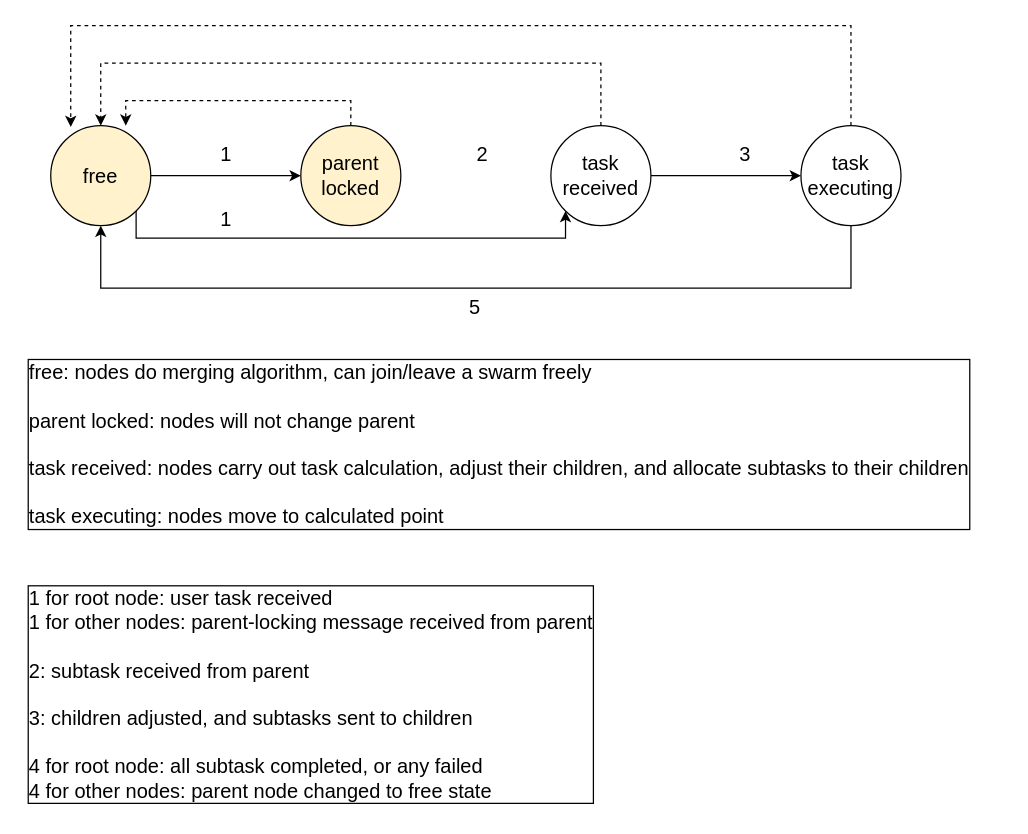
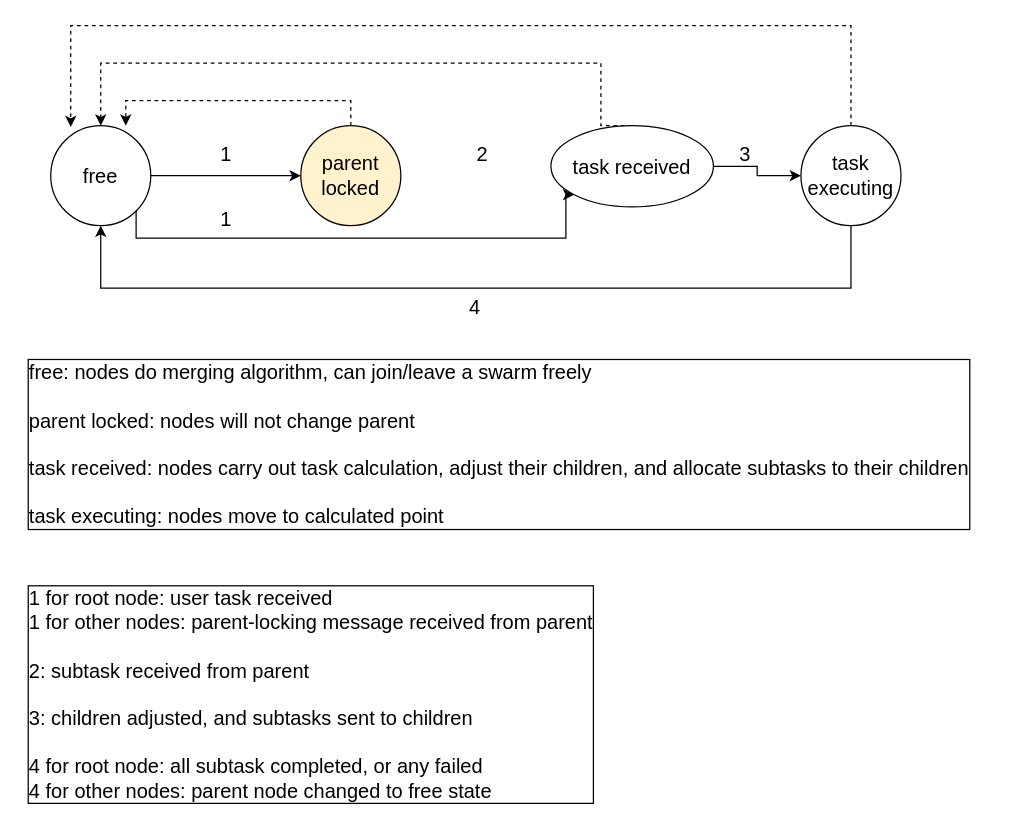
  <mxCell id="0" />
  <mxCell id="1" parent="0" />
  <mxCell id="2" style="edgeStyle=orthogonalEdgeStyle;rounded=0;orthogonalLoop=1;jettySize=auto;html=1;exitX=1;exitY=0.5;exitDx=0;exitDy=0;entryX=0;entryY=0.5;entryDx=0;entryDy=0;fontSize=16;" edge="1" parent="1" source="4" target="5"><mxGeometry relative="1" as="geometry" /></mxCell>
  <mxCell id="3" style="edgeStyle=orthogonalEdgeStyle;rounded=0;orthogonalLoop=1;jettySize=auto;html=1;exitX=1;exitY=1;exitDx=0;exitDy=0;entryX=0;entryY=1;entryDx=0;entryDy=0;fontSize=16;" edge="1" parent="1" source="4" target="8"><mxGeometry relative="1" as="geometry"><Array as="points"><mxPoint x="108" y="190" /><mxPoint x="452" y="190" /></Array></mxGeometry></mxCell>
- <mxCell id="4" value="free" style="ellipse;whiteSpace=wrap;html=1;aspect=fixed;fontSize=16;fillColor=#fff2cc;" vertex="1" parent="1"><mxGeometry x="40" y="100" width="80" height="80" as="geometry" /></mxCell>
+ <mxCell id="4" value="free" style="ellipse;whiteSpace=wrap;html=1;aspect=fixed;fontSize=16;" vertex="1" parent="1"><mxGeometry x="40" y="100" width="80" height="80" as="geometry" /></mxCell>
  <mxCell id="5" value="parent locked" style="ellipse;whiteSpace=wrap;html=1;aspect=fixed;fontSize=16;fillColor=#fff2cc;" vertex="1" parent="1"><mxGeometry x="240" y="100" width="80" height="80" as="geometry" /></mxCell>
  <mxCell id="6" style="edgeStyle=orthogonalEdgeStyle;rounded=0;orthogonalLoop=1;jettySize=auto;html=1;exitX=1;exitY=0.5;exitDx=0;exitDy=0;entryX=0;entryY=0.5;entryDx=0;entryDy=0;fontSize=16;" edge="1" parent="1" source="8" target="10"><mxGeometry relative="1" as="geometry" /></mxCell>
  <mxCell id="7" style="edgeStyle=orthogonalEdgeStyle;rounded=0;orthogonalLoop=1;jettySize=auto;html=1;exitX=0.5;exitY=0;exitDx=0;exitDy=0;entryX=0.5;entryY=0;entryDx=0;entryDy=0;dashed=1;fontSize=16;" edge="1" parent="1" source="8" target="4"><mxGeometry relative="1" as="geometry"><Array as="points"><mxPoint x="480" y="50" /><mxPoint x="80" y="50" /></Array></mxGeometry></mxCell>
- <mxCell id="8" value="task received" style="ellipse;whiteSpace=wrap;html=1;aspect=fixed;fontSize=16;" vertex="1" parent="1"><mxGeometry x="440" y="100" width="80" height="80" as="geometry" /></mxCell>
+ <mxCell id="8" value="task received" style="ellipse;whiteSpace=wrap;html=1;aspect=fixed;fontSize=16;" vertex="1" parent="1"><mxGeometry x="440" y="100" width="130" height="65" as="geometry" /></mxCell>
  <mxCell id="9" style="edgeStyle=orthogonalEdgeStyle;rounded=0;orthogonalLoop=1;jettySize=auto;html=1;exitX=0.5;exitY=1;exitDx=0;exitDy=0;entryX=0.5;entryY=1;entryDx=0;entryDy=0;fontSize=16;" edge="1" parent="1" source="10" target="4"><mxGeometry relative="1" as="geometry"><Array as="points"><mxPoint x="680" y="230" /><mxPoint x="80" y="230" /></Array></mxGeometry></mxCell>
  <mxCell id="10" value="task executing" style="ellipse;whiteSpace=wrap;html=1;aspect=fixed;fontSize=16;" vertex="1" parent="1"><mxGeometry x="640" y="100" width="80" height="80" as="geometry" /></mxCell>
  <mxCell id="11" value="1" style="text;html=1;align=center;verticalAlign=middle;resizable=0;points=[];autosize=1;strokeColor=none;fillColor=none;fontSize=16;" vertex="1" parent="1"><mxGeometry x="165" y="108" width="30" height="30" as="geometry" /></mxCell>
  <mxCell id="12" value="2" style="text;html=1;align=center;verticalAlign=middle;resizable=0;points=[];autosize=1;strokeColor=none;fillColor=none;fontSize=16;" vertex="1" parent="1"><mxGeometry x="370" y="108" width="30" height="30" as="geometry" /></mxCell>
  <mxCell id="13" value="3" style="text;html=1;align=center;verticalAlign=middle;resizable=0;points=[];autosize=1;strokeColor=none;fillColor=none;fontSize=16;" vertex="1" parent="1"><mxGeometry x="580" y="108" width="30" height="30" as="geometry" /></mxCell>
- <mxCell id="14" value="5" style="text;html=1;align=center;verticalAlign=middle;resizable=0;points=[];autosize=1;strokeColor=none;fillColor=none;fontSize=16;" vertex="1" parent="1"><mxGeometry x="364" y="230" width="30" height="30" as="geometry" /></mxCell>
+ <mxCell id="14" value="4" style="text;html=1;align=center;verticalAlign=middle;resizable=0;points=[];autosize=1;strokeColor=none;fillColor=none;fontSize=16;" vertex="1" parent="1"><mxGeometry x="364" y="230" width="30" height="30" as="geometry" /></mxCell>
  <mxCell id="15" style="edgeStyle=orthogonalEdgeStyle;rounded=0;orthogonalLoop=1;jettySize=auto;html=1;exitX=0.5;exitY=0;exitDx=0;exitDy=0;entryX=0.75;entryY=0;entryDx=0;entryDy=0;entryPerimeter=0;dashed=1;fontSize=16;" edge="1" parent="1" source="5" target="4"><mxGeometry relative="1" as="geometry" /></mxCell>
  <mxCell id="16" style="edgeStyle=orthogonalEdgeStyle;rounded=0;orthogonalLoop=1;jettySize=auto;html=1;exitX=0.5;exitY=0;exitDx=0;exitDy=0;entryX=0.2;entryY=0.013;entryDx=0;entryDy=0;entryPerimeter=0;dashed=1;fontSize=16;" edge="1" parent="1" source="10" target="4"><mxGeometry relative="1" as="geometry"><Array as="points"><mxPoint x="680" y="20" /><mxPoint x="56" y="20" /></Array></mxGeometry></mxCell>
  <mxCell id="17" value="1" style="text;html=1;align=center;verticalAlign=middle;resizable=0;points=[];autosize=1;strokeColor=none;fillColor=none;fontSize=16;" vertex="1" parent="1"><mxGeometry x="165" y="160" width="30" height="30" as="geometry" /></mxCell>
  <mxCell id="18" value="free: nodes do merging algorithm, can join/leave a swarm freely&lt;div style=&quot;font-size: 16px;&quot;&gt;&lt;br style=&quot;font-size: 16px;&quot;&gt;&lt;div style=&quot;font-size: 16px;&quot;&gt;parent locked: nodes will not change parent&lt;/div&gt;&lt;div style=&quot;font-size: 16px;&quot;&gt;&lt;br style=&quot;font-size: 16px;&quot;&gt;&lt;/div&gt;&lt;div style=&quot;font-size: 16px;&quot;&gt;task received: nodes&amp;nbsp;&lt;span style=&quot;font-size: 16px;&quot;&gt;carry out task calculation,&lt;/span&gt;&lt;span style=&quot;font-size: 16px;&quot;&gt;&amp;nbsp;&lt;/span&gt;&lt;span style=&quot;font-size: 16px;&quot;&gt;adjust their children, and allocate subtasks to their children&lt;/span&gt;&lt;/div&gt;&lt;div style=&quot;font-size: 16px;&quot;&gt;&lt;br style=&quot;font-size: 16px;&quot;&gt;&lt;/div&gt;&lt;div style=&quot;font-size: 16px;&quot;&gt;task executing: nodes move to calculated point&lt;/div&gt;&lt;/div&gt;" style="text;html=1;align=left;verticalAlign=middle;resizable=0;points=[];autosize=1;strokeColor=none;fillColor=none;fontSize=16;textShadow=0;labelBackgroundColor=none;labelBorderColor=default;spacingTop=0;" vertex="1" parent="1"><mxGeometry x="20" y="280" width="780" height="150" as="geometry" /></mxCell>
  <mxCell id="19" value="1 for root node: user task received&lt;div style=&quot;font-size: 16px;&quot;&gt;1 for other nodes: parent-locking message received from parent&lt;/div&gt;&lt;div style=&quot;font-size: 16px;&quot;&gt;&lt;br style=&quot;font-size: 16px;&quot;&gt;&lt;div style=&quot;font-size: 16px;&quot;&gt;2: subtask received from parent&lt;/div&gt;&lt;div style=&quot;font-size: 16px;&quot;&gt;&lt;br style=&quot;font-size: 16px;&quot;&gt;&lt;/div&gt;&lt;div style=&quot;font-size: 16px;&quot;&gt;3: children adjusted, and subtasks sent to children&lt;/div&gt;&lt;div style=&quot;font-size: 16px;&quot;&gt;&lt;br style=&quot;font-size: 16px;&quot;&gt;&lt;/div&gt;&lt;div style=&quot;font-size: 16px;&quot;&gt;4 for root node: all subtask completed, or any failed&lt;/div&gt;&lt;/div&gt;&lt;div style=&quot;font-size: 16px;&quot;&gt;4 for other nodes: parent node changed to free state&lt;/div&gt;" style="text;html=1;align=left;verticalAlign=middle;resizable=0;points=[];autosize=1;strokeColor=none;fillColor=none;fontSize=16;labelBorderColor=default;textShadow=0;spacingTop=0;" vertex="1" parent="1"><mxGeometry x="20" y="465" width="470" height="180" as="geometry" /></mxCell>
